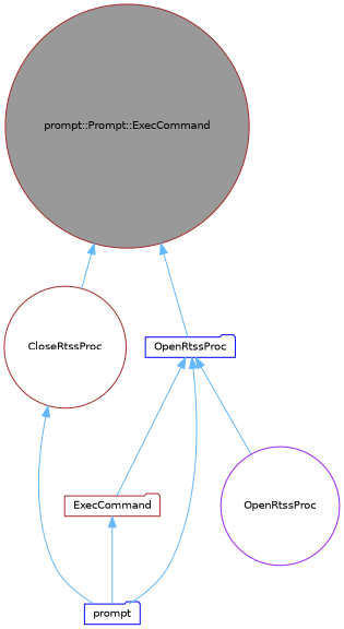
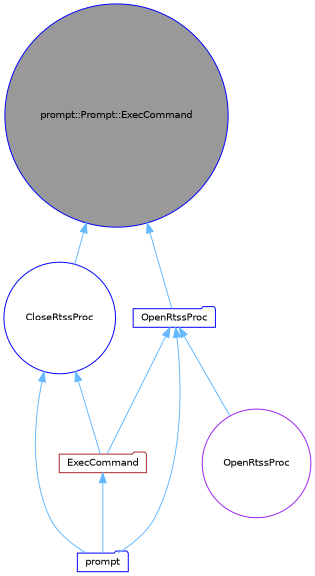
  digraph {
    rankdir=TB
    node [color=brown fillcolor=white fontname=Helvetica fontsize=10 shape=circle style=filled]
    edge [color=steelblue1 dir=back fontname=Helvetica fontsize=10 labelfontname=Helvetica labelfontsize=10 style=solid]
-   n1 [fillcolor=grey60 fontcolor=black height=0.2 label="prompt::Prompt::ExecCommand" width=0.4]
-   n2 [height=0.2 label=CloseRtssProc width=0.4]
+   n1 [color=blue fillcolor=grey60 fontcolor=black height=0.2 label="prompt::Prompt::ExecCommand" width=0.4]
+   n2 [color=blue height=0.2 label=CloseRtssProc width=0.4]
    n3 [color=blue height=0.2 label=OpenRtssProc shape=folder width=0.4]
    n4 [height=0.2 label=ExecCommand shape=folder width=0.4]
    n5 [color=blue height=0.2 label=prompt shape=folder width=0.4]
    n6 [color=purple height=0.2 label=OpenRtssProc width=0.4]
    n1 -> n2
    n1 -> n3
+   n2 -> n4
    n2 -> n5
    n3 -> n4
    n3 -> n5
    n3 -> n6
    n4 -> n5
  }
